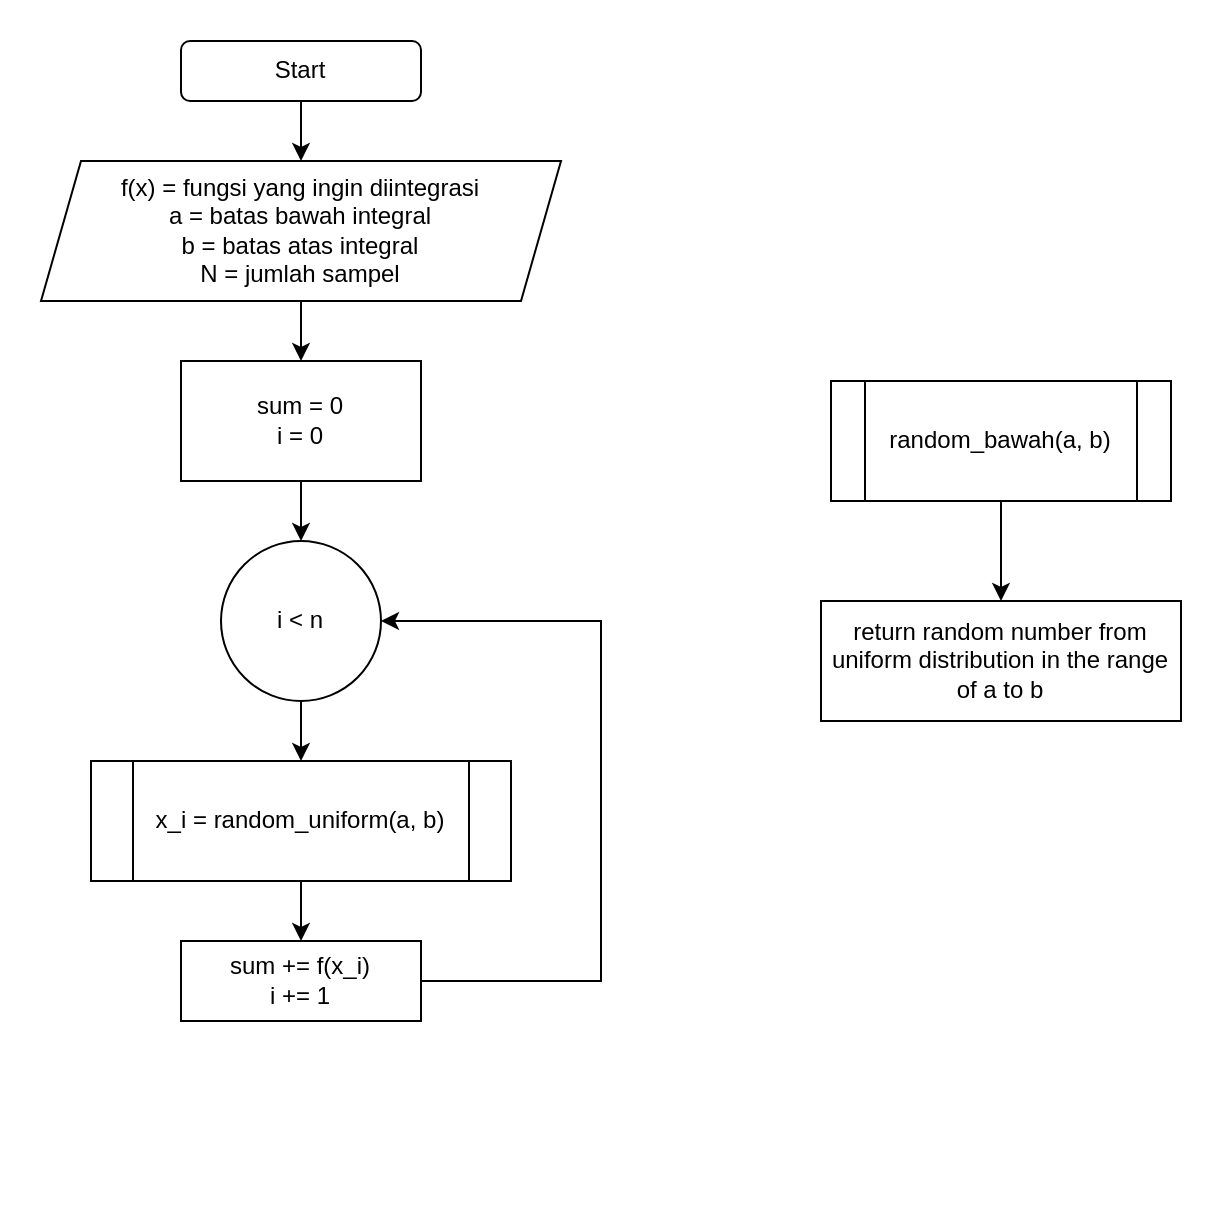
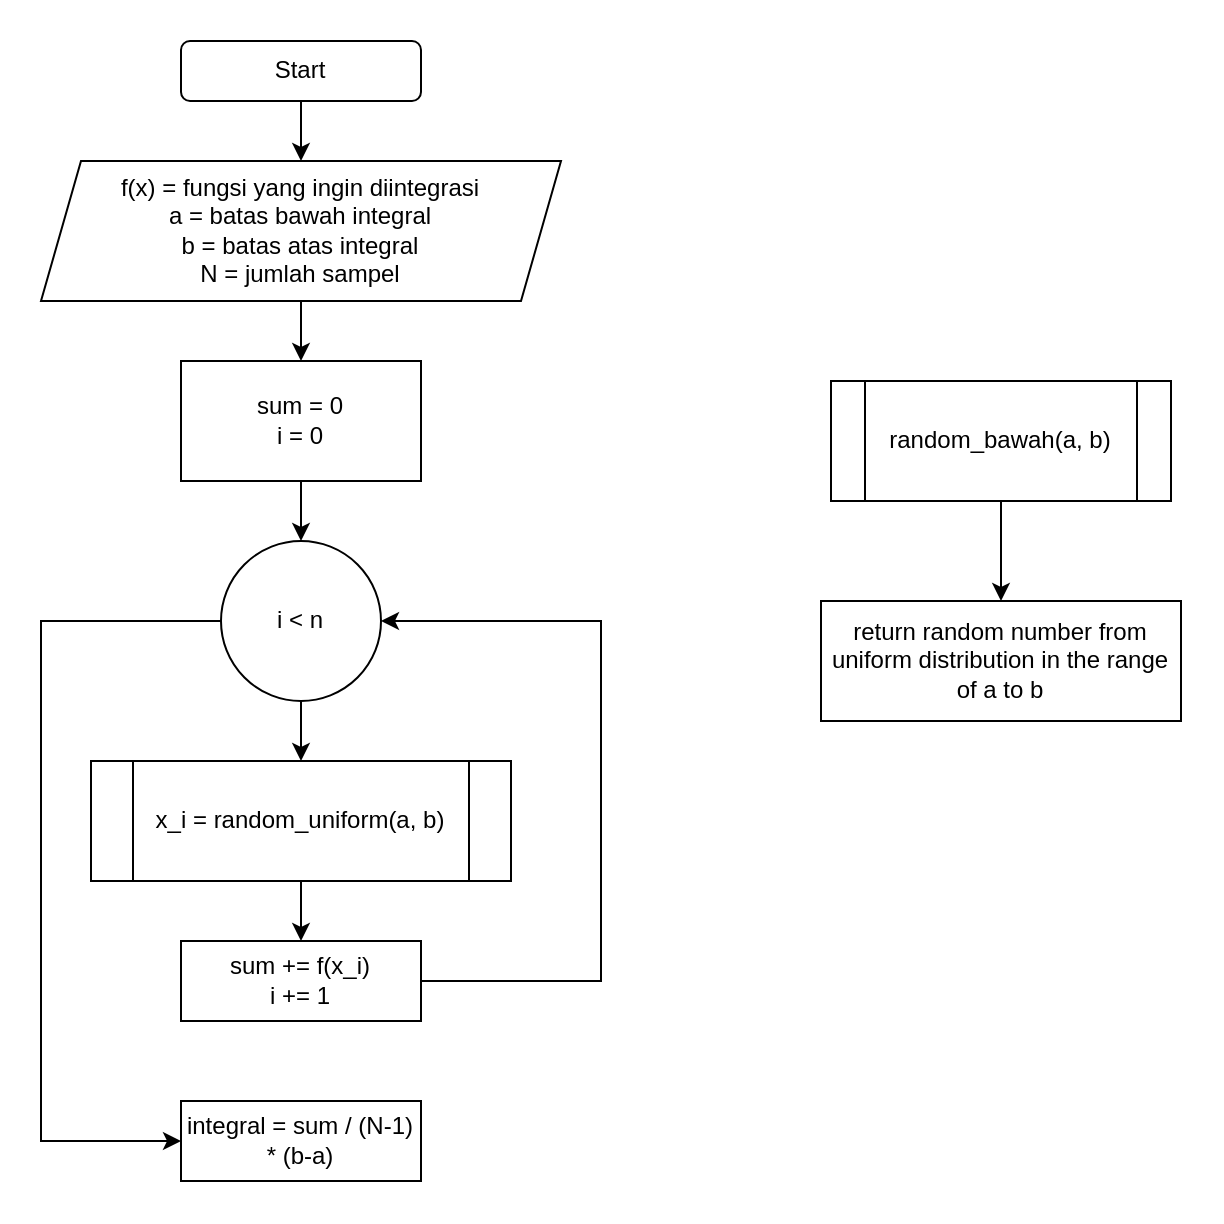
  <mxCell id="0" />
  <mxCell id="1" parent="0" />
  <mxCell id="2" style="edgeStyle=orthogonalEdgeStyle;rounded=0;orthogonalLoop=1;jettySize=auto;html=1;" edge="1" parent="1" source="3" target="5"><mxGeometry relative="1" as="geometry" /></mxCell>
  <mxCell id="3" value="Start" style="rounded=1;whiteSpace=wrap;html=1;" vertex="1" parent="1"><mxGeometry x="90" y="20" width="120" height="30" as="geometry" /></mxCell>
  <mxCell id="4" style="edgeStyle=orthogonalEdgeStyle;rounded=0;orthogonalLoop=1;jettySize=auto;html=1;entryX=0.5;entryY=0;entryDx=0;entryDy=0;" edge="1" parent="1" source="5" target="7"><mxGeometry relative="1" as="geometry" /></mxCell>
  <mxCell id="5" value="f(x) = fungsi yang ingin diintegrasi&lt;br&gt;a = batas bawah integral&lt;br&gt;b = batas atas integral&lt;br&gt;N = jumlah sampel" style="shape=parallelogram;perimeter=parallelogramPerimeter;whiteSpace=wrap;html=1;fixedSize=1;" vertex="1" parent="1"><mxGeometry x="20" y="80" width="260" height="70" as="geometry" /></mxCell>
  <mxCell id="6" style="edgeStyle=orthogonalEdgeStyle;rounded=0;orthogonalLoop=1;jettySize=auto;html=1;entryX=0.5;entryY=0;entryDx=0;entryDy=0;" edge="1" parent="1" source="7" target="10"><mxGeometry relative="1" as="geometry" /></mxCell>
  <mxCell id="7" value="sum = 0&lt;br&gt;i = 0" style="rounded=0;whiteSpace=wrap;html=1;" vertex="1" parent="1"><mxGeometry x="90" y="180" width="120" height="60" as="geometry" /></mxCell>
  <mxCell id="8" style="edgeStyle=orthogonalEdgeStyle;rounded=0;orthogonalLoop=1;jettySize=auto;html=1;" edge="1" parent="1" source="10" target="15"><mxGeometry relative="1" as="geometry" /></mxCell>
+ <mxCell id="9" style="edgeStyle=orthogonalEdgeStyle;rounded=0;orthogonalLoop=1;jettySize=auto;html=1;entryX=0;entryY=0.5;entryDx=0;entryDy=0;" edge="1" parent="1" source="10" target="13"><mxGeometry relative="1" as="geometry"><Array as="points"><mxPoint x="20" y="310" /><mxPoint x="20" y="570" /></Array></mxGeometry></mxCell>
  <mxCell id="10" value="i &amp;lt; n" style="ellipse;whiteSpace=wrap;html=1;" vertex="1" parent="1"><mxGeometry x="110" y="270" width="80" height="80" as="geometry" /></mxCell>
  <mxCell id="11" value="sum += f(x_i)&lt;br&gt;i += 1" style="rounded=0;whiteSpace=wrap;html=1;" vertex="1" parent="1"><mxGeometry x="90" y="470" width="120" height="40" as="geometry" /></mxCell>
  <mxCell id="12" style="edgeStyle=orthogonalEdgeStyle;rounded=0;orthogonalLoop=1;jettySize=auto;html=1;entryX=1;entryY=0.5;entryDx=0;entryDy=0;exitX=1;exitY=0.5;exitDx=0;exitDy=0;" edge="1" parent="1" source="11" target="10"><mxGeometry relative="1" as="geometry"><Array as="points"><mxPoint x="300" y="490" /><mxPoint x="300" y="310" /></Array></mxGeometry></mxCell>
+ <mxCell id="13" value="integral = sum / (N-1) * (b-a)" style="rounded=0;whiteSpace=wrap;html=1;" vertex="1" parent="1"><mxGeometry x="90" y="550" width="120" height="40" as="geometry" /></mxCell>
  <mxCell id="14" style="edgeStyle=orthogonalEdgeStyle;rounded=0;orthogonalLoop=1;jettySize=auto;html=1;entryX=0.5;entryY=0;entryDx=0;entryDy=0;" edge="1" parent="1" source="15" target="11"><mxGeometry relative="1" as="geometry" /></mxCell>
  <mxCell id="15" value="x_i = random_uniform(a, b)" style="shape=process;whiteSpace=wrap;html=1;backgroundOutline=1;" vertex="1" parent="1"><mxGeometry x="45" y="380" width="210" height="60" as="geometry" /></mxCell>
  <mxCell id="16" style="edgeStyle=orthogonalEdgeStyle;rounded=0;orthogonalLoop=1;jettySize=auto;html=1;entryX=0.5;entryY=0;entryDx=0;entryDy=0;" edge="1" parent="1" source="17" target="18"><mxGeometry relative="1" as="geometry" /></mxCell>
  <mxCell id="17" value="random_bawah(a, b)" style="shape=process;whiteSpace=wrap;html=1;backgroundOutline=1;" vertex="1" parent="1"><mxGeometry x="415" y="190" width="170" height="60" as="geometry" /></mxCell>
  <mxCell id="18" value="return random number from uniform distribution in the range of a to b" style="rounded=0;whiteSpace=wrap;html=1;" vertex="1" parent="1"><mxGeometry x="410" y="300" width="180" height="60" as="geometry" /></mxCell>
